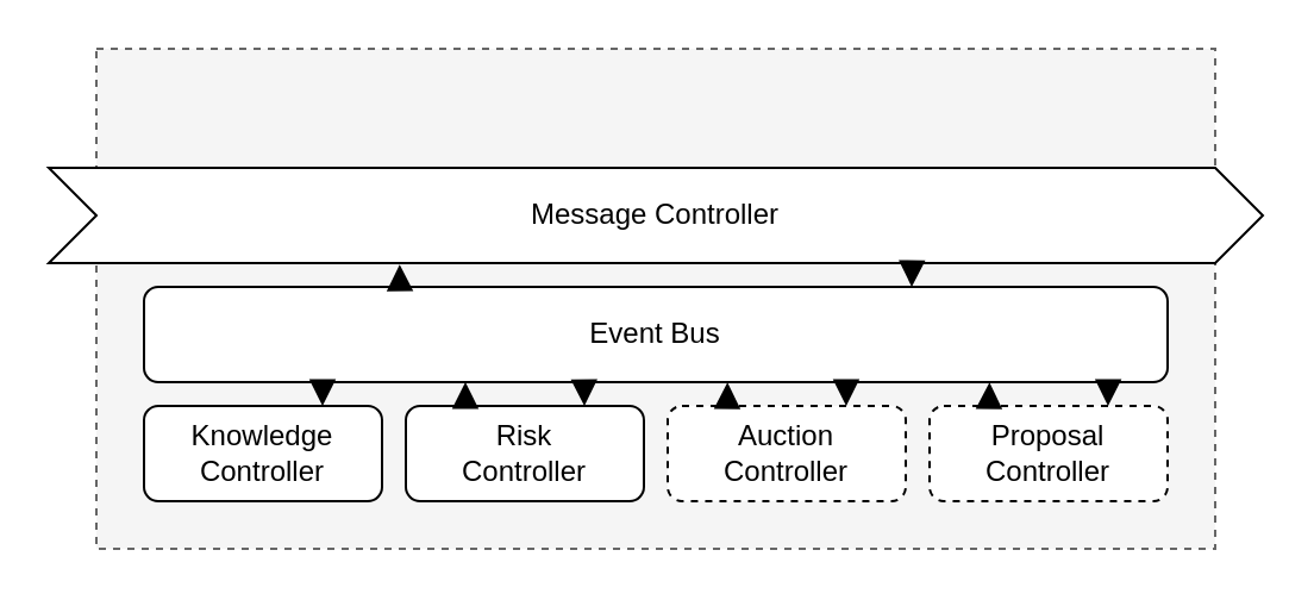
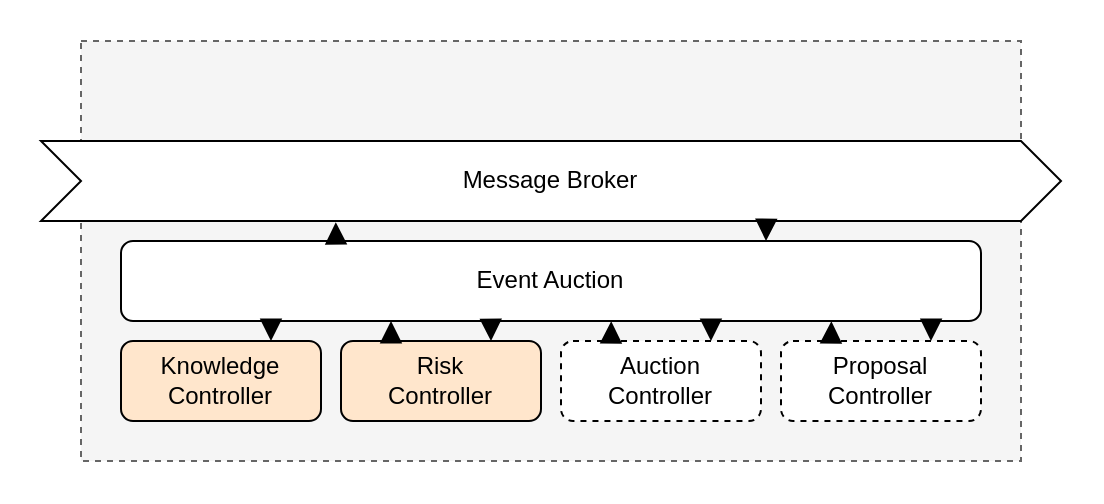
  <mxCell id="0" />
  <mxCell id="1" parent="0" />
  <mxCell id="2" value="" style="rounded=0;whiteSpace=wrap;html=1;fillColor=#f5f5f5;fontColor=#333333;strokeColor=#666666;dashed=1;" vertex="1" parent="1"><mxGeometry x="40" y="20" width="470" height="210" as="geometry" /></mxCell>
- <mxCell id="3" value="Event Bus" style="rounded=1;whiteSpace=wrap;html=1;" vertex="1" parent="1"><mxGeometry x="60" y="120" width="430" height="40" as="geometry" /></mxCell>
- <mxCell id="4" value="Knowledge&lt;br&gt;Controller" style="rounded=1;whiteSpace=wrap;html=1;" vertex="1" parent="1"><mxGeometry x="60" y="170" width="100" height="40" as="geometry" /></mxCell>
- <mxCell id="5" value="Risk&lt;br&gt;Controller" style="rounded=1;whiteSpace=wrap;html=1;" vertex="1" parent="1"><mxGeometry x="170" y="170" width="100" height="40" as="geometry" /></mxCell>
+ <mxCell id="3" value="Event Auction" style="rounded=1;whiteSpace=wrap;html=1;" vertex="1" parent="1"><mxGeometry x="60" y="120" width="430" height="40" as="geometry" /></mxCell>
+ <mxCell id="4" value="Knowledge&lt;br&gt;Controller" style="rounded=1;whiteSpace=wrap;html=1;fillColor=#ffe6cc;" vertex="1" parent="1"><mxGeometry x="60" y="170" width="100" height="40" as="geometry" /></mxCell>
+ <mxCell id="5" value="Risk&lt;br&gt;Controller" style="rounded=1;whiteSpace=wrap;html=1;fillColor=#ffe6cc;" vertex="1" parent="1"><mxGeometry x="170" y="170" width="100" height="40" as="geometry" /></mxCell>
  <mxCell id="6" value="Auction&lt;br&gt;Controller" style="rounded=1;whiteSpace=wrap;html=1;dashed=1;" vertex="1" parent="1"><mxGeometry x="280" y="170" width="100" height="40" as="geometry" /></mxCell>
  <mxCell id="7" value="Proposal&lt;br&gt;Controller" style="rounded=1;whiteSpace=wrap;html=1;dashed=1;" vertex="1" parent="1"><mxGeometry x="390" y="170" width="100" height="40" as="geometry" /></mxCell>
- <mxCell id="8" value="Message Controller" style="shape=step;perimeter=stepPerimeter;whiteSpace=wrap;html=1;fixedSize=1;" vertex="1" parent="1"><mxGeometry x="20" y="70" width="510" height="40" as="geometry" /></mxCell>
+ <mxCell id="8" value="Message Broker" style="shape=step;perimeter=stepPerimeter;whiteSpace=wrap;html=1;fixedSize=1;" vertex="1" parent="1"><mxGeometry x="20" y="70" width="510" height="40" as="geometry" /></mxCell>
  <mxCell id="9" style="edgeStyle=orthogonalEdgeStyle;rounded=0;orthogonalLoop=1;jettySize=auto;html=1;exitX=0.75;exitY=0;exitDx=0;exitDy=0;endArrow=none;endFill=0;strokeWidth=2;startArrow=block;startFill=1;" edge="1" parent="1" source="4"><mxGeometry relative="1" as="geometry"><mxPoint x="135" y="160" as="targetPoint" /></mxGeometry></mxCell>
  <mxCell id="10" style="edgeStyle=orthogonalEdgeStyle;shape=connector;rounded=0;orthogonalLoop=1;jettySize=auto;html=1;exitX=0.25;exitY=0;exitDx=0;exitDy=0;labelBackgroundColor=default;strokeColor=default;strokeWidth=2;align=center;verticalAlign=middle;fontFamily=Helvetica;fontSize=11;fontColor=default;endArrow=block;endFill=1;" edge="1" parent="1" source="5"><mxGeometry relative="1" as="geometry"><mxPoint x="195" y="160" as="targetPoint" /></mxGeometry></mxCell>
  <mxCell id="11" style="edgeStyle=orthogonalEdgeStyle;shape=connector;rounded=0;orthogonalLoop=1;jettySize=auto;html=1;exitX=0.75;exitY=0;exitDx=0;exitDy=0;entryX=0.43;entryY=1.01;entryDx=0;entryDy=0;entryPerimeter=0;labelBackgroundColor=default;strokeColor=default;strokeWidth=2;align=center;verticalAlign=middle;fontFamily=Helvetica;fontSize=11;fontColor=default;endArrow=none;endFill=0;startArrow=block;startFill=1;" edge="1" parent="1" source="5" target="3"><mxGeometry relative="1" as="geometry" /></mxCell>
  <mxCell id="12" style="edgeStyle=orthogonalEdgeStyle;shape=connector;rounded=0;orthogonalLoop=1;jettySize=auto;html=1;exitX=0.25;exitY=0;exitDx=0;exitDy=0;entryX=0.57;entryY=1.002;entryDx=0;entryDy=0;entryPerimeter=0;labelBackgroundColor=default;strokeColor=default;strokeWidth=2;align=center;verticalAlign=middle;fontFamily=Helvetica;fontSize=11;fontColor=default;endArrow=block;endFill=1;" edge="1" parent="1" source="6" target="3"><mxGeometry relative="1" as="geometry" /></mxCell>
  <mxCell id="13" style="edgeStyle=orthogonalEdgeStyle;shape=connector;rounded=0;orthogonalLoop=1;jettySize=auto;html=1;exitX=0.75;exitY=0;exitDx=0;exitDy=0;entryX=0.686;entryY=1.006;entryDx=0;entryDy=0;entryPerimeter=0;labelBackgroundColor=default;strokeColor=default;strokeWidth=2;align=center;verticalAlign=middle;fontFamily=Helvetica;fontSize=11;fontColor=default;endArrow=none;endFill=0;startArrow=block;startFill=1;" edge="1" parent="1" source="6" target="3"><mxGeometry relative="1" as="geometry" /></mxCell>
  <mxCell id="14" style="edgeStyle=orthogonalEdgeStyle;shape=connector;rounded=0;orthogonalLoop=1;jettySize=auto;html=1;exitX=0.25;exitY=0;exitDx=0;exitDy=0;entryX=0.826;entryY=1.002;entryDx=0;entryDy=0;entryPerimeter=0;labelBackgroundColor=default;strokeColor=default;strokeWidth=2;align=center;verticalAlign=middle;fontFamily=Helvetica;fontSize=11;fontColor=default;endArrow=block;endFill=1;" edge="1" parent="1" source="7" target="3"><mxGeometry relative="1" as="geometry" /></mxCell>
  <mxCell id="15" style="edgeStyle=orthogonalEdgeStyle;shape=connector;rounded=0;orthogonalLoop=1;jettySize=auto;html=1;exitX=0.75;exitY=0;exitDx=0;exitDy=0;entryX=0.942;entryY=1.006;entryDx=0;entryDy=0;entryPerimeter=0;labelBackgroundColor=default;strokeColor=default;strokeWidth=2;align=center;verticalAlign=middle;fontFamily=Helvetica;fontSize=11;fontColor=default;endArrow=none;endFill=0;startArrow=block;startFill=1;" edge="1" parent="1" source="7" target="3"><mxGeometry relative="1" as="geometry" /></mxCell>
  <mxCell id="16" style="edgeStyle=orthogonalEdgeStyle;shape=connector;rounded=0;orthogonalLoop=1;jettySize=auto;html=1;exitX=0.25;exitY=0;exitDx=0;exitDy=0;entryX=0.289;entryY=1.014;entryDx=0;entryDy=0;entryPerimeter=0;labelBackgroundColor=default;strokeColor=default;strokeWidth=2;align=center;verticalAlign=middle;fontFamily=Helvetica;fontSize=11;fontColor=default;endArrow=block;endFill=1;" edge="1" parent="1" source="3" target="8"><mxGeometry relative="1" as="geometry" /></mxCell>
  <mxCell id="17" style="edgeStyle=orthogonalEdgeStyle;shape=connector;rounded=0;orthogonalLoop=1;jettySize=auto;html=1;exitX=0.75;exitY=0;exitDx=0;exitDy=0;entryX=0.711;entryY=1.026;entryDx=0;entryDy=0;entryPerimeter=0;labelBackgroundColor=default;strokeColor=default;strokeWidth=2;align=center;verticalAlign=middle;fontFamily=Helvetica;fontSize=11;fontColor=default;endArrow=none;endFill=0;startArrow=block;startFill=1;" edge="1" parent="1" source="3" target="8"><mxGeometry relative="1" as="geometry" /></mxCell>
